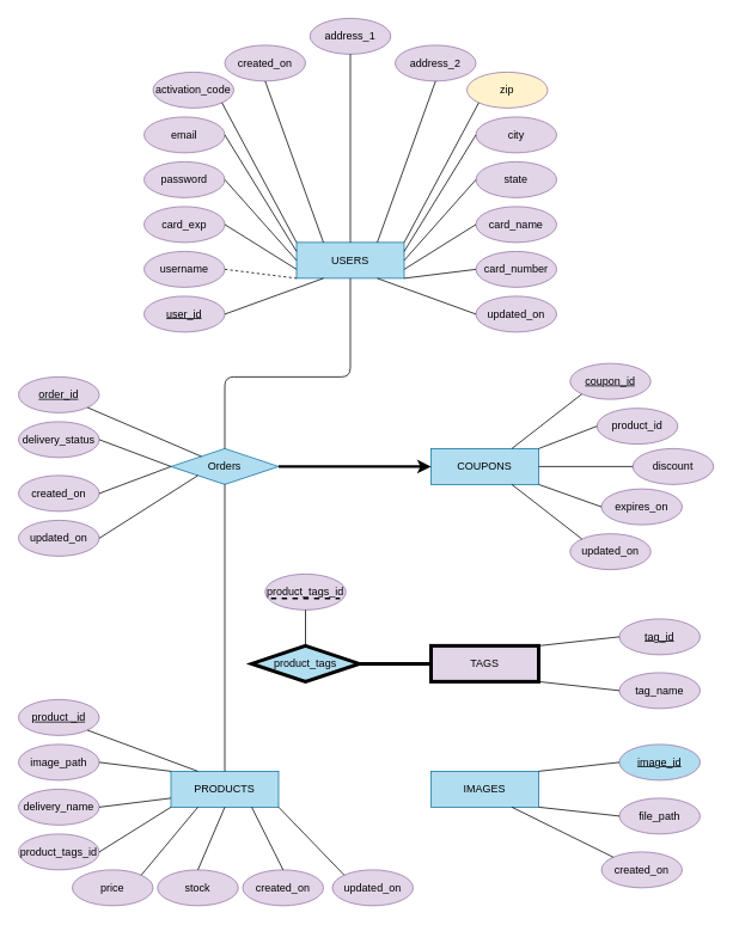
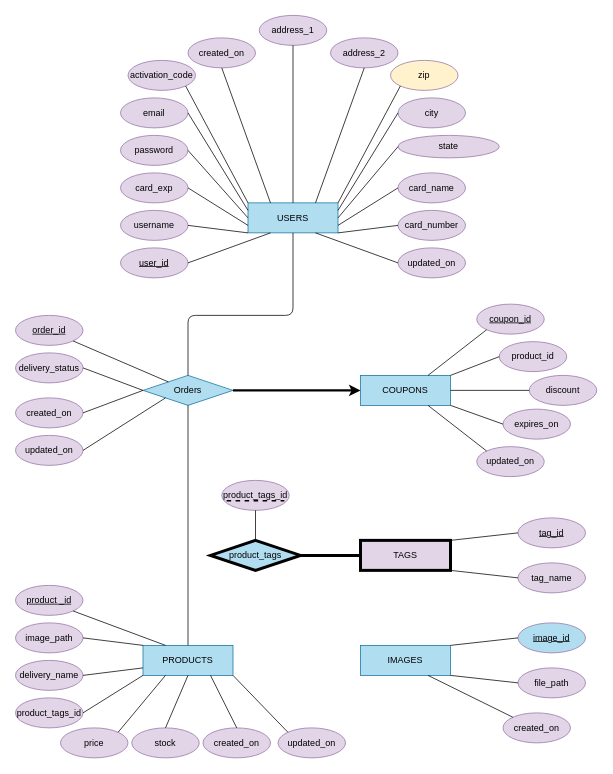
  <mxCell id="0" />
  <mxCell id="1" parent="0" />
  <mxCell id="2" value="USERS" style="rounded=0;whiteSpace=wrap;html=1;fillColor=#b1ddf0;strokeColor=#10739e;" parent="1" vertex="1"><mxGeometry x="330" y="270" width="120" height="40" as="geometry" /></mxCell>
  <mxCell id="3" value="Orders" style="rhombus;whiteSpace=wrap;html=1;fillColor=#b1ddf0;strokeColor=#10739e;" parent="1" vertex="1"><mxGeometry x="190" y="500" width="120" height="40" as="geometry" /></mxCell>
  <mxCell id="4" value="" style="endArrow=none;html=1;entryX=0.5;entryY=1;entryDx=0;entryDy=0;exitX=0.5;exitY=0;exitDx=0;exitDy=0;" parent="1" source="3" target="2" edge="1"><mxGeometry width="50" height="50" relative="1" as="geometry"><mxPoint x="195" y="330" as="sourcePoint" /><mxPoint x="245" y="280" as="targetPoint" /><Array as="points"><mxPoint x="250" y="420" /><mxPoint x="390" y="420" /></Array></mxGeometry></mxCell>
  <mxCell id="5" value="PRODUCTS" style="rounded=0;whiteSpace=wrap;html=1;fillColor=#b1ddf0;strokeColor=#10739e;" parent="1" vertex="1"><mxGeometry x="190" y="860" width="120" height="40" as="geometry" /></mxCell>
  <mxCell id="6" value="" style="endArrow=none;html=1;entryX=0.5;entryY=1;entryDx=0;entryDy=0;exitX=0.5;exitY=0;exitDx=0;exitDy=0;" parent="1" source="5" target="3" edge="1"><mxGeometry width="50" height="50" relative="1" as="geometry"><mxPoint x="195" y="650" as="sourcePoint" /><mxPoint x="245" y="600" as="targetPoint" /></mxGeometry></mxCell>
  <mxCell id="7" value="&lt;u&gt;user_id&lt;/u&gt;" style="ellipse;whiteSpace=wrap;html=1;fillColor=#e1d5e7;strokeColor=#9673a6;" parent="1" vertex="1"><mxGeometry x="160" y="330" width="90" height="40" as="geometry" /></mxCell>
  <mxCell id="8" value="username" style="ellipse;whiteSpace=wrap;html=1;fillColor=#e1d5e7;strokeColor=#9673a6;" parent="1" vertex="1"><mxGeometry x="160" y="280" width="90" height="40" as="geometry" /></mxCell>
  <mxCell id="9" value="password" style="ellipse;whiteSpace=wrap;html=1;fillColor=#e1d5e7;strokeColor=#9673a6;" parent="1" vertex="1"><mxGeometry x="160" y="180" width="90" height="40" as="geometry" /></mxCell>
  <mxCell id="10" value="email" style="ellipse;whiteSpace=wrap;html=1;fillColor=#e1d5e7;strokeColor=#9673a6;" parent="1" vertex="1"><mxGeometry x="160" y="130" width="90" height="40" as="geometry" /></mxCell>
  <mxCell id="11" value="activation_code" style="ellipse;whiteSpace=wrap;html=1;fillColor=#e1d5e7;strokeColor=#9673a6;" parent="1" vertex="1"><mxGeometry x="170" y="80" width="90" height="40" as="geometry" /></mxCell>
  <mxCell id="12" value="created_on" style="ellipse;whiteSpace=wrap;html=1;fillColor=#e1d5e7;strokeColor=#9673a6;" parent="1" vertex="1"><mxGeometry x="250" y="50" width="90" height="40" as="geometry" /></mxCell>
  <mxCell id="13" value="address_1" style="ellipse;whiteSpace=wrap;html=1;fillColor=#e1d5e7;strokeColor=#9673a6;" parent="1" vertex="1"><mxGeometry x="345" y="20" width="90" height="40" as="geometry" /></mxCell>
  <mxCell id="14" value="address_2" style="ellipse;whiteSpace=wrap;html=1;fillColor=#e1d5e7;strokeColor=#9673a6;" parent="1" vertex="1"><mxGeometry x="440" y="50" width="90" height="40" as="geometry" /></mxCell>
  <mxCell id="15" value="zip" style="ellipse;whiteSpace=wrap;html=1;fillColor=#fff2cc;strokeColor=#9673a6;" parent="1" vertex="1"><mxGeometry x="520" y="80" width="90" height="40" as="geometry" /></mxCell>
  <mxCell id="16" value="city" style="ellipse;whiteSpace=wrap;html=1;fillColor=#e1d5e7;strokeColor=#9673a6;" parent="1" vertex="1"><mxGeometry x="530" y="130" width="90" height="40" as="geometry" /></mxCell>
- <mxCell id="17" value="state" style="ellipse;whiteSpace=wrap;html=1;fillColor=#e1d5e7;strokeColor=#9673a6;" parent="1" vertex="1"><mxGeometry x="530" y="180" width="90" height="40" as="geometry" /></mxCell>
+ <mxCell id="17" value="state" style="ellipse;whiteSpace=wrap;html=1;fillColor=#e1d5e7;strokeColor=#9673a6;" parent="1" vertex="1"><mxGeometry x="530" y="180" width="135" height="30" as="geometry" /></mxCell>
  <mxCell id="18" value="card_name" style="ellipse;whiteSpace=wrap;html=1;fillColor=#e1d5e7;strokeColor=#9673a6;" parent="1" vertex="1"><mxGeometry x="530" y="230" width="90" height="40" as="geometry" /></mxCell>
  <mxCell id="19" value="card_number" style="ellipse;whiteSpace=wrap;html=1;fillColor=#e1d5e7;strokeColor=#9673a6;" parent="1" vertex="1"><mxGeometry x="530" y="280" width="90" height="40" as="geometry" /></mxCell>
  <mxCell id="20" value="card_exp" style="ellipse;whiteSpace=wrap;html=1;fillColor=#e1d5e7;strokeColor=#9673a6;" parent="1" vertex="1"><mxGeometry x="160" y="230" width="90" height="40" as="geometry" /></mxCell>
  <mxCell id="21" value="updated_on" style="ellipse;whiteSpace=wrap;html=1;fillColor=#e1d5e7;strokeColor=#9673a6;" parent="1" vertex="1"><mxGeometry x="530" y="330" width="90" height="40" as="geometry" /></mxCell>
  <mxCell id="22" value="&lt;u&gt;product _id&lt;/u&gt;" style="ellipse;whiteSpace=wrap;html=1;fillColor=#e1d5e7;strokeColor=#9673a6;" parent="1" vertex="1"><mxGeometry x="20" y="780" width="90" height="40" as="geometry" /></mxCell>
  <mxCell id="23" value="image_path" style="ellipse;whiteSpace=wrap;html=1;fillColor=#e1d5e7;strokeColor=#9673a6;" parent="1" vertex="1"><mxGeometry x="20" y="830" width="90" height="40" as="geometry" /></mxCell>
  <mxCell id="24" value="delivery_name" style="ellipse;whiteSpace=wrap;html=1;fillColor=#e1d5e7;strokeColor=#9673a6;" parent="1" vertex="1"><mxGeometry x="20" y="880" width="90" height="40" as="geometry" /></mxCell>
  <mxCell id="25" value="product_tags_id" style="ellipse;whiteSpace=wrap;html=1;fillColor=#e1d5e7;strokeColor=#9673a6;" parent="1" vertex="1"><mxGeometry x="20" y="930" width="90" height="40" as="geometry" /></mxCell>
  <mxCell id="26" value="price" style="ellipse;whiteSpace=wrap;html=1;fillColor=#e1d5e7;strokeColor=#9673a6;" parent="1" vertex="1"><mxGeometry x="80" y="970" width="90" height="40" as="geometry" /></mxCell>
  <mxCell id="27" value="stock" style="ellipse;whiteSpace=wrap;html=1;fillColor=#e1d5e7;strokeColor=#9673a6;" parent="1" vertex="1"><mxGeometry x="175" y="970" width="90" height="40" as="geometry" /></mxCell>
  <mxCell id="28" value="created_on" style="ellipse;whiteSpace=wrap;html=1;fillColor=#e1d5e7;strokeColor=#9673a6;" parent="1" vertex="1"><mxGeometry x="270" y="970" width="90" height="40" as="geometry" /></mxCell>
  <mxCell id="29" value="updated_on" style="ellipse;whiteSpace=wrap;html=1;fillColor=#e1d5e7;strokeColor=#9673a6;" parent="1" vertex="1"><mxGeometry x="370" y="970" width="90" height="40" as="geometry" /></mxCell>
  <mxCell id="30" value="&lt;u&gt;order_id&lt;/u&gt;" style="ellipse;whiteSpace=wrap;html=1;fillColor=#e1d5e7;strokeColor=#9673a6;" parent="1" vertex="1"><mxGeometry x="20" y="420" width="90" height="40" as="geometry" /></mxCell>
  <mxCell id="31" value="delivery_status" style="ellipse;whiteSpace=wrap;html=1;fillColor=#e1d5e7;strokeColor=#9673a6;" parent="1" vertex="1"><mxGeometry x="20" y="470" width="90" height="40" as="geometry" /></mxCell>
  <mxCell id="32" value="updated_on" style="ellipse;whiteSpace=wrap;html=1;fillColor=#e1d5e7;strokeColor=#9673a6;" parent="1" vertex="1"><mxGeometry x="20" y="580" width="90" height="40" as="geometry" /></mxCell>
  <mxCell id="33" value="created_on" style="ellipse;whiteSpace=wrap;html=1;fillColor=#e1d5e7;strokeColor=#9673a6;" parent="1" vertex="1"><mxGeometry x="20" y="530" width="90" height="40" as="geometry" /></mxCell>
  <mxCell id="34" value="COUPONS" style="rounded=0;whiteSpace=wrap;html=1;fillColor=#b1ddf0;strokeColor=#10739e;" parent="1" vertex="1"><mxGeometry x="480" y="500" width="120" height="40" as="geometry" /></mxCell>
  <mxCell id="35" value="&lt;u&gt;coupon_id&lt;/u&gt;" style="ellipse;whiteSpace=wrap;html=1;fillColor=#e1d5e7;strokeColor=#9673a6;" parent="1" vertex="1"><mxGeometry x="635" y="405" width="90" height="40" as="geometry" /></mxCell>
  <mxCell id="36" value="product_id" style="ellipse;whiteSpace=wrap;html=1;fillColor=#e1d5e7;strokeColor=#9673a6;" parent="1" vertex="1"><mxGeometry x="665" y="455" width="90" height="40" as="geometry" /></mxCell>
  <mxCell id="37" value="expires_on" style="ellipse;whiteSpace=wrap;html=1;fillColor=#e1d5e7;strokeColor=#9673a6;" parent="1" vertex="1"><mxGeometry x="670" y="545" width="90" height="40" as="geometry" /></mxCell>
  <mxCell id="38" value="updated_on" style="ellipse;whiteSpace=wrap;html=1;fillColor=#e1d5e7;strokeColor=#9673a6;" parent="1" vertex="1"><mxGeometry x="635" y="595" width="90" height="40" as="geometry" /></mxCell>
  <mxCell id="39" value="TAGS" style="rounded=0;whiteSpace=wrap;html=1;fillColor=#e1d5e7;strokeColor=#000000;strokeWidth=4;" parent="1" vertex="1"><mxGeometry x="480" y="720" width="120" height="40" as="geometry" /></mxCell>
  <mxCell id="40" value="&lt;u&gt;tag_id&lt;/u&gt;" style="ellipse;whiteSpace=wrap;html=1;fillColor=#e1d5e7;strokeColor=#9673a6;" parent="1" vertex="1"><mxGeometry x="690" y="690" width="90" height="40" as="geometry" /></mxCell>
  <mxCell id="41" value="tag_name" style="ellipse;whiteSpace=wrap;html=1;fillColor=#e1d5e7;strokeColor=#9673a6;" parent="1" vertex="1"><mxGeometry x="690" y="750" width="90" height="40" as="geometry" /></mxCell>
  <mxCell id="42" value="product_tags" style="rhombus;whiteSpace=wrap;html=1;fillColor=#b1ddf0;strokeColor=#000000;strokeWidth=4;" parent="1" vertex="1"><mxGeometry x="280" y="720" width="120" height="40" as="geometry" /></mxCell>
  <mxCell id="43" value="" style="endArrow=none;html=1;exitX=1;exitY=0.5;exitDx=0;exitDy=0;entryX=0;entryY=0.5;entryDx=0;entryDy=0;strokeWidth=4;" parent="1" source="42" target="39" edge="1"><mxGeometry width="50" height="50" relative="1" as="geometry"><mxPoint x="320" y="610" as="sourcePoint" /><mxPoint x="370" y="560" as="targetPoint" /></mxGeometry></mxCell>
  <mxCell id="44" value="product_tags_id" style="ellipse;whiteSpace=wrap;html=1;fillColor=#e1d5e7;strokeColor=#9673a6;" parent="1" vertex="1"><mxGeometry x="295" y="640" width="90" height="40" as="geometry" /></mxCell>
  <mxCell id="45" value="" style="endArrow=none;html=1;exitX=1;exitY=0.5;exitDx=0;exitDy=0;entryX=0.25;entryY=1;entryDx=0;entryDy=0;" parent="1" source="7" target="2" edge="1"><mxGeometry width="50" height="50" relative="1" as="geometry"><mxPoint x="570" y="440" as="sourcePoint" /><mxPoint x="620" y="390" as="targetPoint" /></mxGeometry></mxCell>
  <mxCell id="46" value="" style="endArrow=none;html=1;entryX=0;entryY=0.5;entryDx=0;entryDy=0;exitX=0.75;exitY=1;exitDx=0;exitDy=0;" parent="1" source="2" target="21" edge="1"><mxGeometry width="50" height="50" relative="1" as="geometry"><mxPoint x="570" y="440" as="sourcePoint" /><mxPoint x="620" y="390" as="targetPoint" /></mxGeometry></mxCell>
- <mxCell id="47" value="" style="endArrow=none;html=1;exitX=1;exitY=0.5;exitDx=0;exitDy=0;entryX=0;entryY=1;entryDx=0;entryDy=0;dashed=1;" parent="1" source="8" target="2" edge="1"><mxGeometry width="50" height="50" relative="1" as="geometry"><mxPoint x="570" y="440" as="sourcePoint" /><mxPoint x="620" y="390" as="targetPoint" /></mxGeometry></mxCell>
+ <mxCell id="47" value="" style="endArrow=none;html=1;exitX=1;exitY=0.5;exitDx=0;exitDy=0;entryX=0;entryY=1;entryDx=0;entryDy=0;" parent="1" source="8" target="2" edge="1"><mxGeometry width="50" height="50" relative="1" as="geometry"><mxPoint x="570" y="440" as="sourcePoint" /><mxPoint x="620" y="390" as="targetPoint" /></mxGeometry></mxCell>
  <mxCell id="48" value="" style="endArrow=none;html=1;entryX=0;entryY=0.5;entryDx=0;entryDy=0;exitX=1;exitY=1;exitDx=0;exitDy=0;" parent="1" source="2" target="19" edge="1"><mxGeometry width="50" height="50" relative="1" as="geometry"><mxPoint x="570" y="440" as="sourcePoint" /><mxPoint x="620" y="390" as="targetPoint" /></mxGeometry></mxCell>
  <mxCell id="49" value="" style="endArrow=none;html=1;exitX=1;exitY=0.5;exitDx=0;exitDy=0;entryX=0;entryY=0.75;entryDx=0;entryDy=0;" parent="1" source="20" target="2" edge="1"><mxGeometry width="50" height="50" relative="1" as="geometry"><mxPoint x="570" y="440" as="sourcePoint" /><mxPoint x="620" y="390" as="targetPoint" /></mxGeometry></mxCell>
  <mxCell id="50" value="" style="endArrow=none;html=1;entryX=0;entryY=0.5;entryDx=0;entryDy=0;exitX=1;exitY=0.75;exitDx=0;exitDy=0;" parent="1" source="2" target="18" edge="1"><mxGeometry width="50" height="50" relative="1" as="geometry"><mxPoint x="570" y="440" as="sourcePoint" /><mxPoint x="620" y="390" as="targetPoint" /></mxGeometry></mxCell>
  <mxCell id="51" value="" style="endArrow=none;html=1;exitX=1;exitY=0.5;exitDx=0;exitDy=0;entryX=0;entryY=0.5;entryDx=0;entryDy=0;" parent="1" source="9" target="2" edge="1"><mxGeometry width="50" height="50" relative="1" as="geometry"><mxPoint x="570" y="440" as="sourcePoint" /><mxPoint x="620" y="390" as="targetPoint" /></mxGeometry></mxCell>
  <mxCell id="52" value="" style="endArrow=none;html=1;entryX=0;entryY=0.5;entryDx=0;entryDy=0;exitX=1;exitY=0.5;exitDx=0;exitDy=0;" parent="1" source="2" target="17" edge="1"><mxGeometry width="50" height="50" relative="1" as="geometry"><mxPoint x="570" y="440" as="sourcePoint" /><mxPoint x="620" y="390" as="targetPoint" /></mxGeometry></mxCell>
  <mxCell id="53" value="" style="endArrow=none;html=1;exitX=1;exitY=0.5;exitDx=0;exitDy=0;entryX=0;entryY=0.25;entryDx=0;entryDy=0;" parent="1" source="10" target="2" edge="1"><mxGeometry width="50" height="50" relative="1" as="geometry"><mxPoint x="570" y="440" as="sourcePoint" /><mxPoint x="620" y="390" as="targetPoint" /></mxGeometry></mxCell>
  <mxCell id="54" value="" style="endArrow=none;html=1;entryX=0;entryY=0.5;entryDx=0;entryDy=0;exitX=1;exitY=0.25;exitDx=0;exitDy=0;" parent="1" source="2" target="16" edge="1"><mxGeometry width="50" height="50" relative="1" as="geometry"><mxPoint x="570" y="440" as="sourcePoint" /><mxPoint x="620" y="390" as="targetPoint" /></mxGeometry></mxCell>
  <mxCell id="55" value="" style="endArrow=none;html=1;exitX=0.5;exitY=1;exitDx=0;exitDy=0;entryX=0.5;entryY=0;entryDx=0;entryDy=0;" parent="1" source="13" target="2" edge="1"><mxGeometry width="50" height="50" relative="1" as="geometry"><mxPoint x="570" y="440" as="sourcePoint" /><mxPoint x="620" y="390" as="targetPoint" /></mxGeometry></mxCell>
  <mxCell id="56" value="" style="endArrow=none;html=1;exitX=0.5;exitY=1;exitDx=0;exitDy=0;entryX=0.25;entryY=0;entryDx=0;entryDy=0;" parent="1" source="12" target="2" edge="1"><mxGeometry width="50" height="50" relative="1" as="geometry"><mxPoint x="570" y="440" as="sourcePoint" /><mxPoint x="620" y="390" as="targetPoint" /></mxGeometry></mxCell>
  <mxCell id="57" value="" style="endArrow=none;html=1;entryX=0.5;entryY=1;entryDx=0;entryDy=0;exitX=0.75;exitY=0;exitDx=0;exitDy=0;" parent="1" source="2" target="14" edge="1"><mxGeometry width="50" height="50" relative="1" as="geometry"><mxPoint x="570" y="440" as="sourcePoint" /><mxPoint x="620" y="390" as="targetPoint" /></mxGeometry></mxCell>
  <mxCell id="58" value="" style="endArrow=none;html=1;entryX=0;entryY=1;entryDx=0;entryDy=0;exitX=1;exitY=0;exitDx=0;exitDy=0;" parent="1" source="2" target="15" edge="1"><mxGeometry width="50" height="50" relative="1" as="geometry"><mxPoint x="570" y="440" as="sourcePoint" /><mxPoint x="620" y="390" as="targetPoint" /></mxGeometry></mxCell>
  <mxCell id="59" value="" style="endArrow=none;html=1;exitX=1;exitY=1;exitDx=0;exitDy=0;entryX=0;entryY=0;entryDx=0;entryDy=0;" parent="1" source="11" target="2" edge="1"><mxGeometry width="50" height="50" relative="1" as="geometry"><mxPoint x="570" y="440" as="sourcePoint" /><mxPoint x="620" y="390" as="targetPoint" /></mxGeometry></mxCell>
  <mxCell id="60" value="" style="endArrow=none;html=1;exitX=1;exitY=0.5;exitDx=0;exitDy=0;entryX=0;entryY=0.5;entryDx=0;entryDy=0;" parent="1" source="33" target="3" edge="1"><mxGeometry width="50" height="50" relative="1" as="geometry"><mxPoint x="430" y="570" as="sourcePoint" /><mxPoint x="480" y="520" as="targetPoint" /></mxGeometry></mxCell>
  <mxCell id="61" value="" style="endArrow=none;html=1;exitX=1;exitY=0.5;exitDx=0;exitDy=0;entryX=0;entryY=0.5;entryDx=0;entryDy=0;" parent="1" source="31" target="3" edge="1"><mxGeometry width="50" height="50" relative="1" as="geometry"><mxPoint x="430" y="570" as="sourcePoint" /><mxPoint x="480" y="520" as="targetPoint" /></mxGeometry></mxCell>
  <mxCell id="62" value="" style="endArrow=none;html=1;exitX=1;exitY=1;exitDx=0;exitDy=0;" parent="1" source="30" target="3" edge="1"><mxGeometry width="50" height="50" relative="1" as="geometry"><mxPoint x="430" y="570" as="sourcePoint" /><mxPoint x="480" y="520" as="targetPoint" /></mxGeometry></mxCell>
  <mxCell id="63" value="" style="endArrow=none;html=1;exitX=1;exitY=0.5;exitDx=0;exitDy=0;entryX=0;entryY=1;entryDx=0;entryDy=0;" parent="1" source="32" target="3" edge="1"><mxGeometry width="50" height="50" relative="1" as="geometry"><mxPoint x="430" y="570" as="sourcePoint" /><mxPoint x="480" y="520" as="targetPoint" /></mxGeometry></mxCell>
  <mxCell id="64" value="" style="endArrow=none;html=1;entryX=0;entryY=0.5;entryDx=0;entryDy=0;exitX=1;exitY=1;exitDx=0;exitDy=0;" parent="1" source="34" target="37" edge="1"><mxGeometry width="50" height="50" relative="1" as="geometry"><mxPoint x="250" y="570" as="sourcePoint" /><mxPoint x="300" y="520" as="targetPoint" /></mxGeometry></mxCell>
  <mxCell id="65" value="" style="endArrow=none;html=1;entryX=0;entryY=0.5;entryDx=0;entryDy=0;exitX=1;exitY=0;exitDx=0;exitDy=0;" parent="1" source="34" target="36" edge="1"><mxGeometry width="50" height="50" relative="1" as="geometry"><mxPoint x="250" y="570" as="sourcePoint" /><mxPoint x="300" y="520" as="targetPoint" /></mxGeometry></mxCell>
  <mxCell id="66" value="" style="endArrow=none;html=1;entryX=0;entryY=1;entryDx=0;entryDy=0;exitX=0.75;exitY=0;exitDx=0;exitDy=0;" parent="1" source="34" target="35" edge="1"><mxGeometry width="50" height="50" relative="1" as="geometry"><mxPoint x="250" y="570" as="sourcePoint" /><mxPoint x="300" y="520" as="targetPoint" /></mxGeometry></mxCell>
  <mxCell id="67" value="" style="endArrow=none;html=1;exitX=0;exitY=0;exitDx=0;exitDy=0;entryX=0.75;entryY=1;entryDx=0;entryDy=0;" parent="1" source="38" target="34" edge="1"><mxGeometry width="50" height="50" relative="1" as="geometry"><mxPoint x="250" y="570" as="sourcePoint" /><mxPoint x="300" y="520" as="targetPoint" /></mxGeometry></mxCell>
  <mxCell id="68" value="" style="endArrow=none;html=1;exitX=0.5;exitY=0;exitDx=0;exitDy=0;entryX=0.5;entryY=1;entryDx=0;entryDy=0;" parent="1" source="42" target="44" edge="1"><mxGeometry width="50" height="50" relative="1" as="geometry"><mxPoint x="310" y="710" as="sourcePoint" /><mxPoint x="360" y="660" as="targetPoint" /></mxGeometry></mxCell>
  <mxCell id="69" value="" style="endArrow=none;html=1;exitX=0;exitY=0.5;exitDx=0;exitDy=0;entryX=1;entryY=0;entryDx=0;entryDy=0;" parent="1" source="40" target="39" edge="1"><mxGeometry width="50" height="50" relative="1" as="geometry"><mxPoint x="290" y="710" as="sourcePoint" /><mxPoint x="340" y="660" as="targetPoint" /></mxGeometry></mxCell>
  <mxCell id="70" value="" style="endArrow=none;html=1;exitX=0;exitY=0.5;exitDx=0;exitDy=0;entryX=1;entryY=1;entryDx=0;entryDy=0;" parent="1" source="41" target="39" edge="1"><mxGeometry width="50" height="50" relative="1" as="geometry"><mxPoint x="290" y="710" as="sourcePoint" /><mxPoint x="340" y="660" as="targetPoint" /></mxGeometry></mxCell>
  <mxCell id="71" style="edgeStyle=orthogonalEdgeStyle;rounded=0;orthogonalLoop=1;jettySize=auto;html=1;strokeWidth=3;fillColor=#b1ddf0;strokeColor=#000000;" parent="1" source="3" target="34" edge="1"><mxGeometry relative="1" as="geometry"><mxPoint x="230" y="750" as="sourcePoint" /><mxPoint x="480" y="530" as="targetPoint" /></mxGeometry></mxCell>
  <mxCell id="72" value="" style="endArrow=none;dashed=1;html=1;strokeColor=#000000;strokeWidth=2;" parent="1" edge="1"><mxGeometry width="50" height="50" relative="1" as="geometry"><mxPoint x="301.5" y="667" as="sourcePoint" /><mxPoint x="378.5" y="667" as="targetPoint" /></mxGeometry></mxCell>
  <mxCell id="73" value="IMAGES" style="rounded=0;whiteSpace=wrap;html=1;fillColor=#b1ddf0;strokeColor=#10739e;" parent="1" vertex="1"><mxGeometry x="480" y="860" width="120" height="40" as="geometry" /></mxCell>
  <mxCell id="74" value="&lt;u&gt;image_id&lt;/u&gt;" style="ellipse;whiteSpace=wrap;html=1;fillColor=#b1ddf0;strokeColor=#9673a6;" parent="1" vertex="1"><mxGeometry x="690" y="830" width="90" height="40" as="geometry" /></mxCell>
  <mxCell id="75" value="file_path" style="ellipse;whiteSpace=wrap;html=1;fillColor=#e1d5e7;strokeColor=#9673a6;" parent="1" vertex="1"><mxGeometry x="690" y="890" width="90" height="40" as="geometry" /></mxCell>
  <mxCell id="76" value="created_on" style="ellipse;whiteSpace=wrap;html=1;fillColor=#e1d5e7;strokeColor=#9673a6;" parent="1" vertex="1"><mxGeometry x="670" y="950" width="90" height="40" as="geometry" /></mxCell>
  <mxCell id="77" value="" style="endArrow=none;html=1;strokeColor=#000000;strokeWidth=1;exitX=0;exitY=0.5;exitDx=0;exitDy=0;entryX=1;entryY=0;entryDx=0;entryDy=0;" parent="1" source="74" target="73" edge="1"><mxGeometry width="50" height="50" relative="1" as="geometry"><mxPoint x="430" y="720" as="sourcePoint" /><mxPoint x="480" y="670" as="targetPoint" /></mxGeometry></mxCell>
  <mxCell id="78" value="" style="endArrow=none;html=1;strokeColor=#000000;strokeWidth=1;exitX=0;exitY=0.5;exitDx=0;exitDy=0;entryX=1;entryY=1;entryDx=0;entryDy=0;" parent="1" source="75" target="73" edge="1"><mxGeometry width="50" height="50" relative="1" as="geometry"><mxPoint x="430" y="720" as="sourcePoint" /><mxPoint x="480" y="670" as="targetPoint" /></mxGeometry></mxCell>
  <mxCell id="79" value="" style="endArrow=none;html=1;strokeColor=#000000;strokeWidth=1;exitX=0;exitY=0;exitDx=0;exitDy=0;entryX=0.75;entryY=1;entryDx=0;entryDy=0;" parent="1" source="76" target="73" edge="1"><mxGeometry width="50" height="50" relative="1" as="geometry"><mxPoint x="430" y="720" as="sourcePoint" /><mxPoint x="480" y="670" as="targetPoint" /></mxGeometry></mxCell>
  <mxCell id="80" value="" style="endArrow=none;html=1;strokeColor=#000000;strokeWidth=1;exitX=1;exitY=1;exitDx=0;exitDy=0;entryX=0.25;entryY=0;entryDx=0;entryDy=0;" parent="1" source="22" target="5" edge="1"><mxGeometry width="50" height="50" relative="1" as="geometry"><mxPoint x="480" y="720" as="sourcePoint" /><mxPoint x="530" y="670" as="targetPoint" /></mxGeometry></mxCell>
  <mxCell id="81" value="" style="endArrow=none;html=1;strokeColor=#000000;strokeWidth=1;exitX=1;exitY=0.5;exitDx=0;exitDy=0;entryX=0;entryY=0;entryDx=0;entryDy=0;" parent="1" source="23" target="5" edge="1"><mxGeometry width="50" height="50" relative="1" as="geometry"><mxPoint x="480" y="720" as="sourcePoint" /><mxPoint x="530" y="670" as="targetPoint" /></mxGeometry></mxCell>
  <mxCell id="82" value="" style="endArrow=none;html=1;strokeColor=#000000;strokeWidth=1;exitX=0;exitY=0;exitDx=0;exitDy=0;entryX=1;entryY=1;entryDx=0;entryDy=0;" parent="1" source="29" target="5" edge="1"><mxGeometry width="50" height="50" relative="1" as="geometry"><mxPoint x="480" y="720" as="sourcePoint" /><mxPoint x="340" y="900" as="targetPoint" /></mxGeometry></mxCell>
  <mxCell id="83" value="" style="endArrow=none;html=1;strokeColor=#000000;strokeWidth=1;exitX=1;exitY=0.5;exitDx=0;exitDy=0;entryX=0;entryY=0.75;entryDx=0;entryDy=0;" parent="1" source="24" target="5" edge="1"><mxGeometry width="50" height="50" relative="1" as="geometry"><mxPoint x="480" y="720" as="sourcePoint" /><mxPoint x="530" y="670" as="targetPoint" /></mxGeometry></mxCell>
  <mxCell id="84" value="" style="endArrow=none;html=1;strokeColor=#000000;strokeWidth=1;exitX=1;exitY=0.5;exitDx=0;exitDy=0;entryX=0;entryY=1;entryDx=0;entryDy=0;" parent="1" source="25" target="5" edge="1"><mxGeometry width="50" height="50" relative="1" as="geometry"><mxPoint x="480" y="720" as="sourcePoint" /><mxPoint x="530" y="670" as="targetPoint" /></mxGeometry></mxCell>
  <mxCell id="85" value="" style="endArrow=none;html=1;strokeColor=#000000;strokeWidth=1;exitX=1;exitY=0;exitDx=0;exitDy=0;entryX=0.25;entryY=1;entryDx=0;entryDy=0;" parent="1" source="26" target="5" edge="1"><mxGeometry width="50" height="50" relative="1" as="geometry"><mxPoint x="480" y="720" as="sourcePoint" /><mxPoint x="530" y="670" as="targetPoint" /></mxGeometry></mxCell>
  <mxCell id="86" value="" style="endArrow=none;html=1;strokeColor=#000000;strokeWidth=1;exitX=0.5;exitY=0;exitDx=0;exitDy=0;entryX=0.5;entryY=1;entryDx=0;entryDy=0;" parent="1" source="27" target="5" edge="1"><mxGeometry width="50" height="50" relative="1" as="geometry"><mxPoint x="480" y="720" as="sourcePoint" /><mxPoint x="530" y="670" as="targetPoint" /></mxGeometry></mxCell>
  <mxCell id="87" value="" style="endArrow=none;html=1;strokeColor=#000000;strokeWidth=1;exitX=0.5;exitY=0;exitDx=0;exitDy=0;entryX=0.75;entryY=1;entryDx=0;entryDy=0;" parent="1" source="28" target="5" edge="1"><mxGeometry width="50" height="50" relative="1" as="geometry"><mxPoint x="480" y="720" as="sourcePoint" /><mxPoint x="530" y="670" as="targetPoint" /></mxGeometry></mxCell>
  <mxCell id="88" value="discount" style="ellipse;whiteSpace=wrap;html=1;fillColor=#e1d5e7;strokeColor=#9673a6;" vertex="1" parent="1"><mxGeometry x="705" y="500" width="90" height="40" as="geometry" /></mxCell>
  <mxCell id="89" value="" style="endArrow=none;html=1;entryX=0;entryY=0.5;entryDx=0;entryDy=0;exitX=1;exitY=0.5;exitDx=0;exitDy=0;" edge="1" parent="1" source="34" target="88"><mxGeometry width="50" height="50" relative="1" as="geometry"><mxPoint x="375" y="605" as="sourcePoint" /><mxPoint x="425" y="555" as="targetPoint" /></mxGeometry></mxCell>
